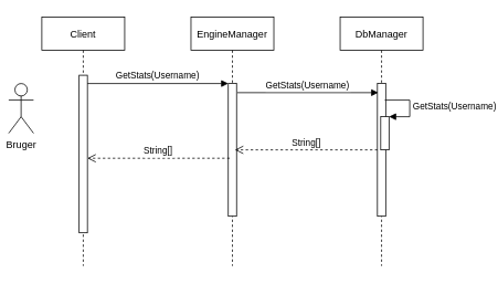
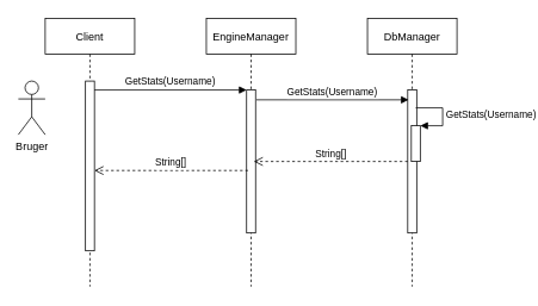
  <mxCell id="0" />
  <mxCell id="1" parent="0" />
  <mxCell id="2" value="Client" style="shape=umlLifeline;perimeter=lifelinePerimeter;container=1;collapsible=0;recursiveResize=0;rounded=0;shadow=0;strokeWidth=1;" vertex="1" parent="1"><mxGeometry x="50" y="20" width="100" height="300" as="geometry" /></mxCell>
  <mxCell id="3" value="" style="points=[];perimeter=orthogonalPerimeter;rounded=0;shadow=0;strokeWidth=1;" vertex="1" parent="2"><mxGeometry x="45" y="70" width="10" height="190" as="geometry" /></mxCell>
  <mxCell id="4" value="EngineManager" style="shape=umlLifeline;perimeter=lifelinePerimeter;container=1;collapsible=0;recursiveResize=0;rounded=0;shadow=0;strokeWidth=1;" vertex="1" parent="1"><mxGeometry x="230" y="20" width="100" height="300" as="geometry" /></mxCell>
  <mxCell id="5" value="" style="points=[];perimeter=orthogonalPerimeter;rounded=0;shadow=0;strokeWidth=1;" vertex="1" parent="4"><mxGeometry x="45" y="80" width="10" height="160" as="geometry" /></mxCell>
  <mxCell id="6" value="String[]" style="verticalAlign=bottom;endArrow=open;dashed=1;endSize=8;shadow=0;strokeWidth=1;exitX=0.159;exitY=0.563;exitDx=0;exitDy=0;exitPerimeter=0;" edge="1" parent="1" source="5" target="3"><mxGeometry relative="1" as="geometry"><mxPoint x="205" y="176" as="targetPoint" /></mxGeometry></mxCell>
  <mxCell id="7" value="GetStats(Username)" style="verticalAlign=bottom;endArrow=block;entryX=0;entryY=0;shadow=0;strokeWidth=1;" edge="1" parent="1" source="3" target="5"><mxGeometry relative="1" as="geometry"><mxPoint x="205" y="100" as="sourcePoint" /></mxGeometry></mxCell>
  <mxCell id="8" value="DbManager" style="shape=umlLifeline;perimeter=lifelinePerimeter;container=1;collapsible=0;recursiveResize=0;rounded=0;shadow=0;strokeWidth=1;" vertex="1" parent="1"><mxGeometry x="410" y="20" width="100" height="300" as="geometry" /></mxCell>
  <mxCell id="9" value="" style="points=[];perimeter=orthogonalPerimeter;rounded=0;shadow=0;strokeWidth=1;" vertex="1" parent="8"><mxGeometry x="45" y="80" width="10" height="160" as="geometry" /></mxCell>
  <mxCell id="10" value="" style="html=1;points=[];perimeter=orthogonalPerimeter;" vertex="1" parent="8"><mxGeometry x="49" y="120" width="10" height="40" as="geometry" /></mxCell>
  <mxCell id="11" value="&lt;span style=&quot;text-align: center;&quot;&gt;GetStats(Username)&lt;/span&gt;" style="edgeStyle=orthogonalEdgeStyle;html=1;align=left;spacingLeft=2;endArrow=block;rounded=0;entryX=1;entryY=0;" edge="1" parent="8" target="10"><mxGeometry relative="1" as="geometry"><mxPoint x="54" y="100" as="sourcePoint" /><Array as="points"><mxPoint x="84" y="100" /></Array></mxGeometry></mxCell>
- <mxCell id="12" value="Bruger" style="shape=umlActor;verticalLabelPosition=bottom;verticalAlign=top;html=1;outlineConnect=0;" vertex="1" parent="1"><mxGeometry x="10" y="100" width="30" height="60" as="geometry" /></mxCell>
+ <mxCell id="12" value="Bruger" style="shape=umlActor;verticalLabelPosition=bottom;verticalAlign=top;html=1;outlineConnect=0;" vertex="1" parent="1"><mxGeometry x="20" y="90" width="30" height="60" as="geometry" /></mxCell>
  <mxCell id="13" value="GetStats(Username)" style="verticalAlign=bottom;endArrow=block;entryX=0;entryY=0;shadow=0;strokeWidth=1;" edge="1" parent="1"><mxGeometry relative="1" as="geometry"><mxPoint x="286" y="111" as="sourcePoint" /><mxPoint x="456" y="111" as="targetPoint" /></mxGeometry></mxCell>
  <mxCell id="14" value="String[]" style="html=1;verticalAlign=bottom;endArrow=open;dashed=1;endSize=8;rounded=0;" edge="1" parent="1" source="9"><mxGeometry relative="1" as="geometry"><mxPoint x="450" y="190" as="sourcePoint" /><mxPoint x="283" y="180" as="targetPoint" /></mxGeometry></mxCell>
